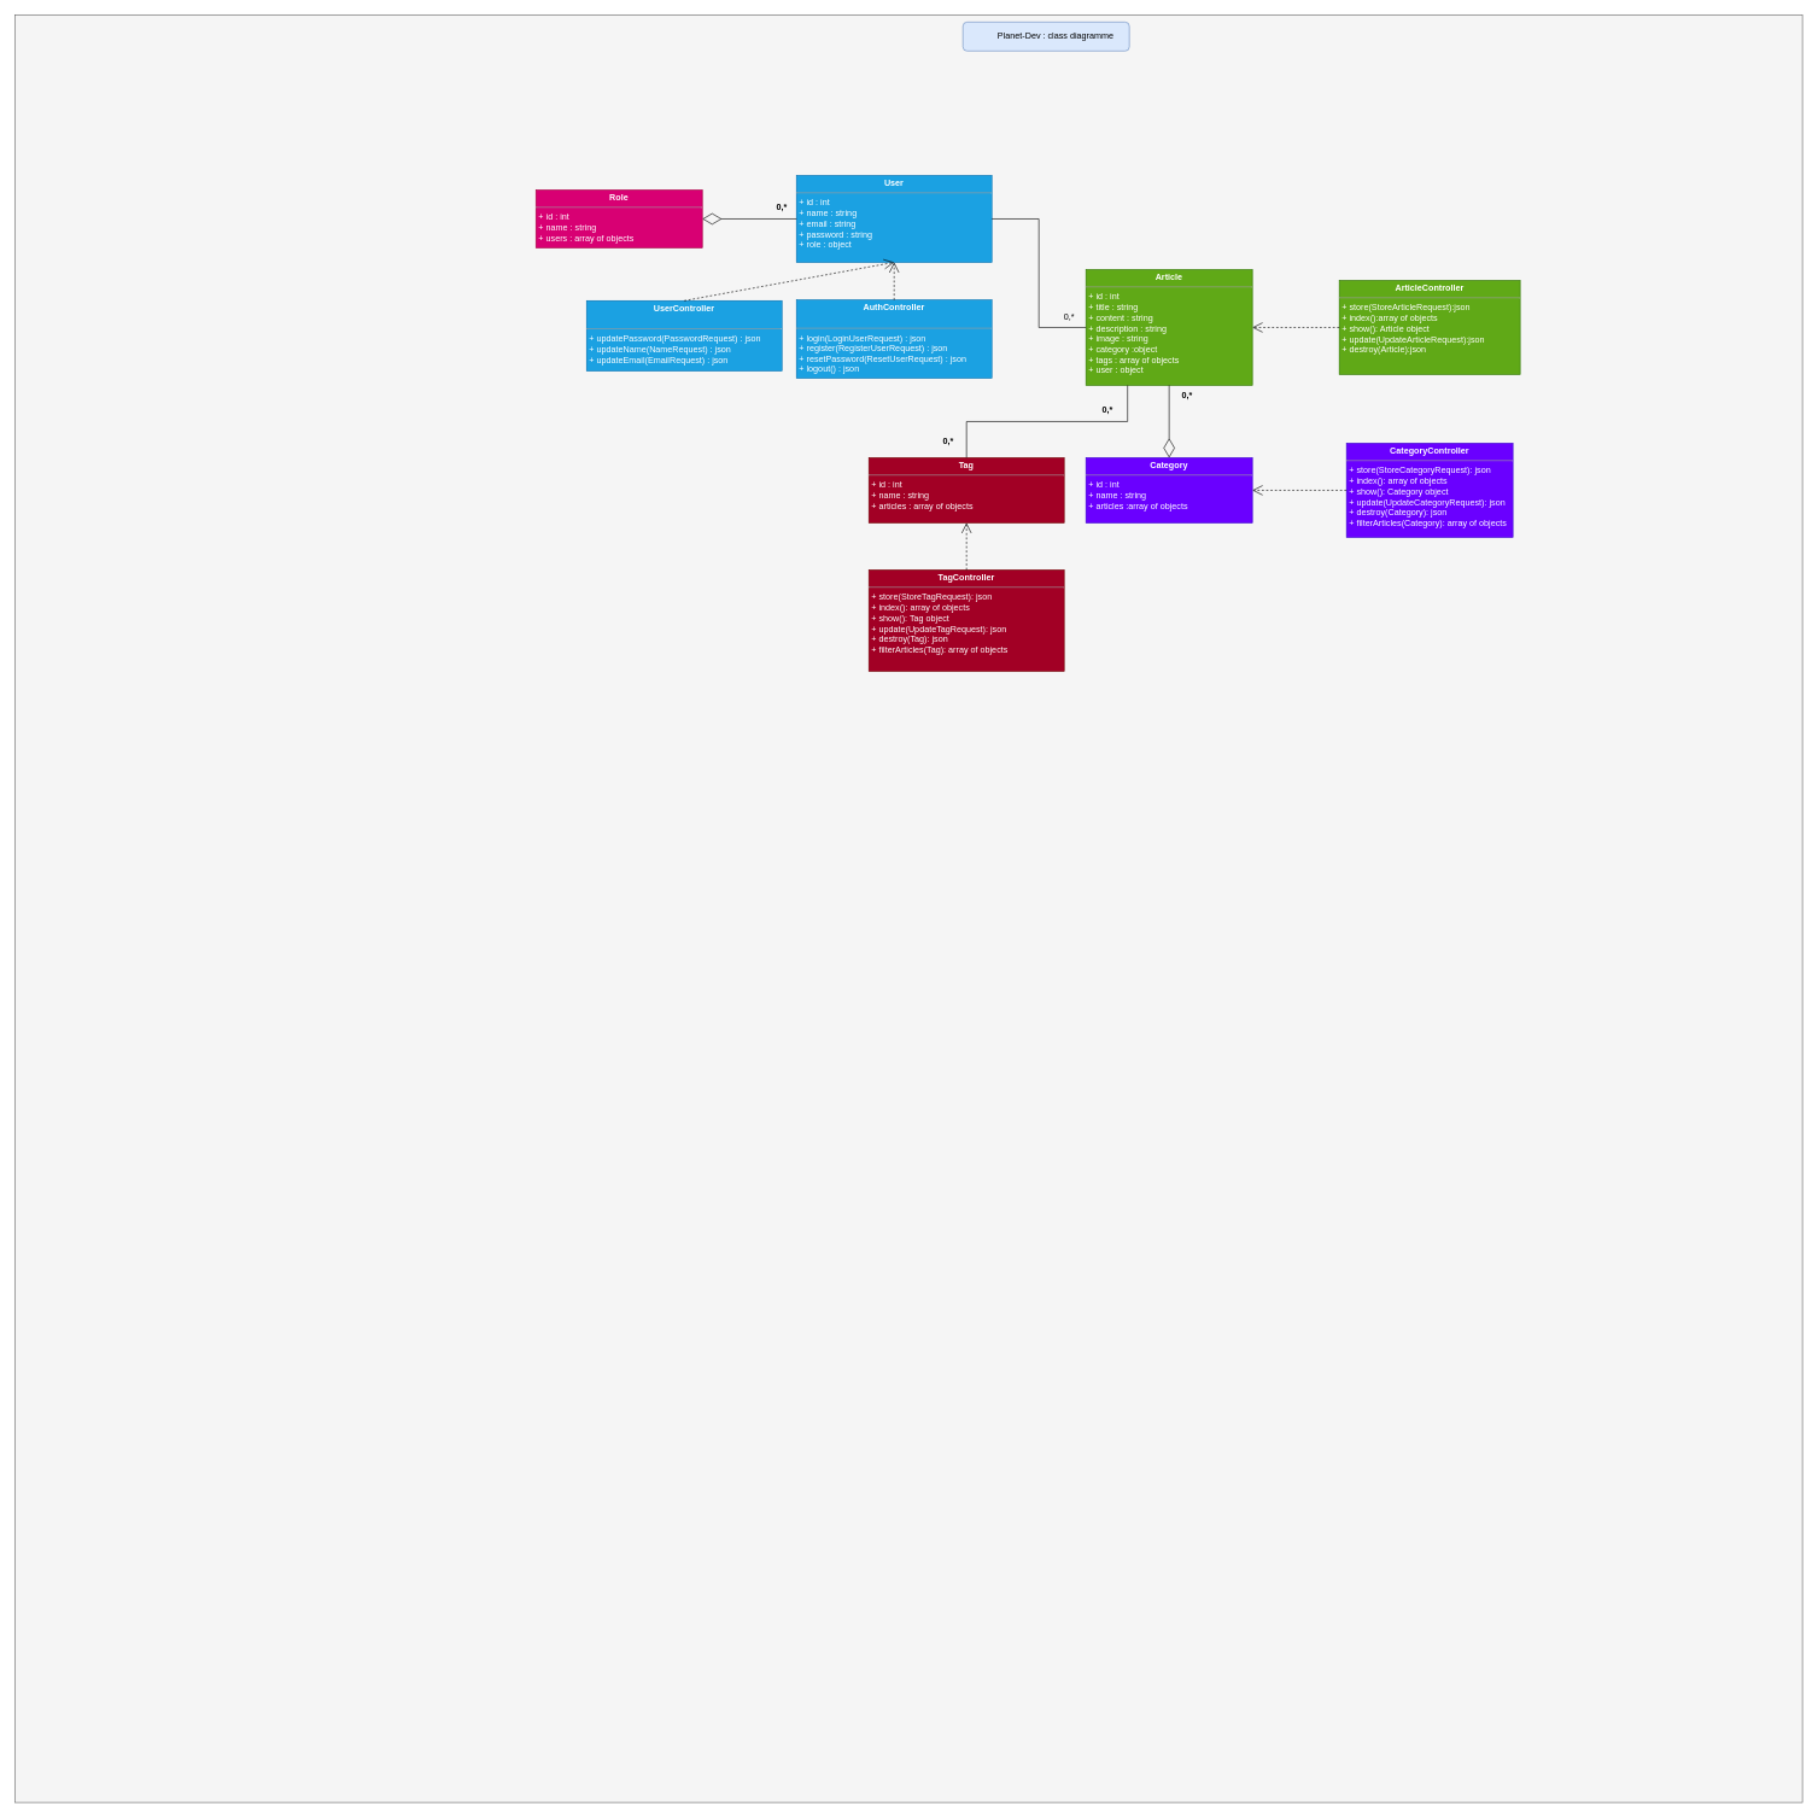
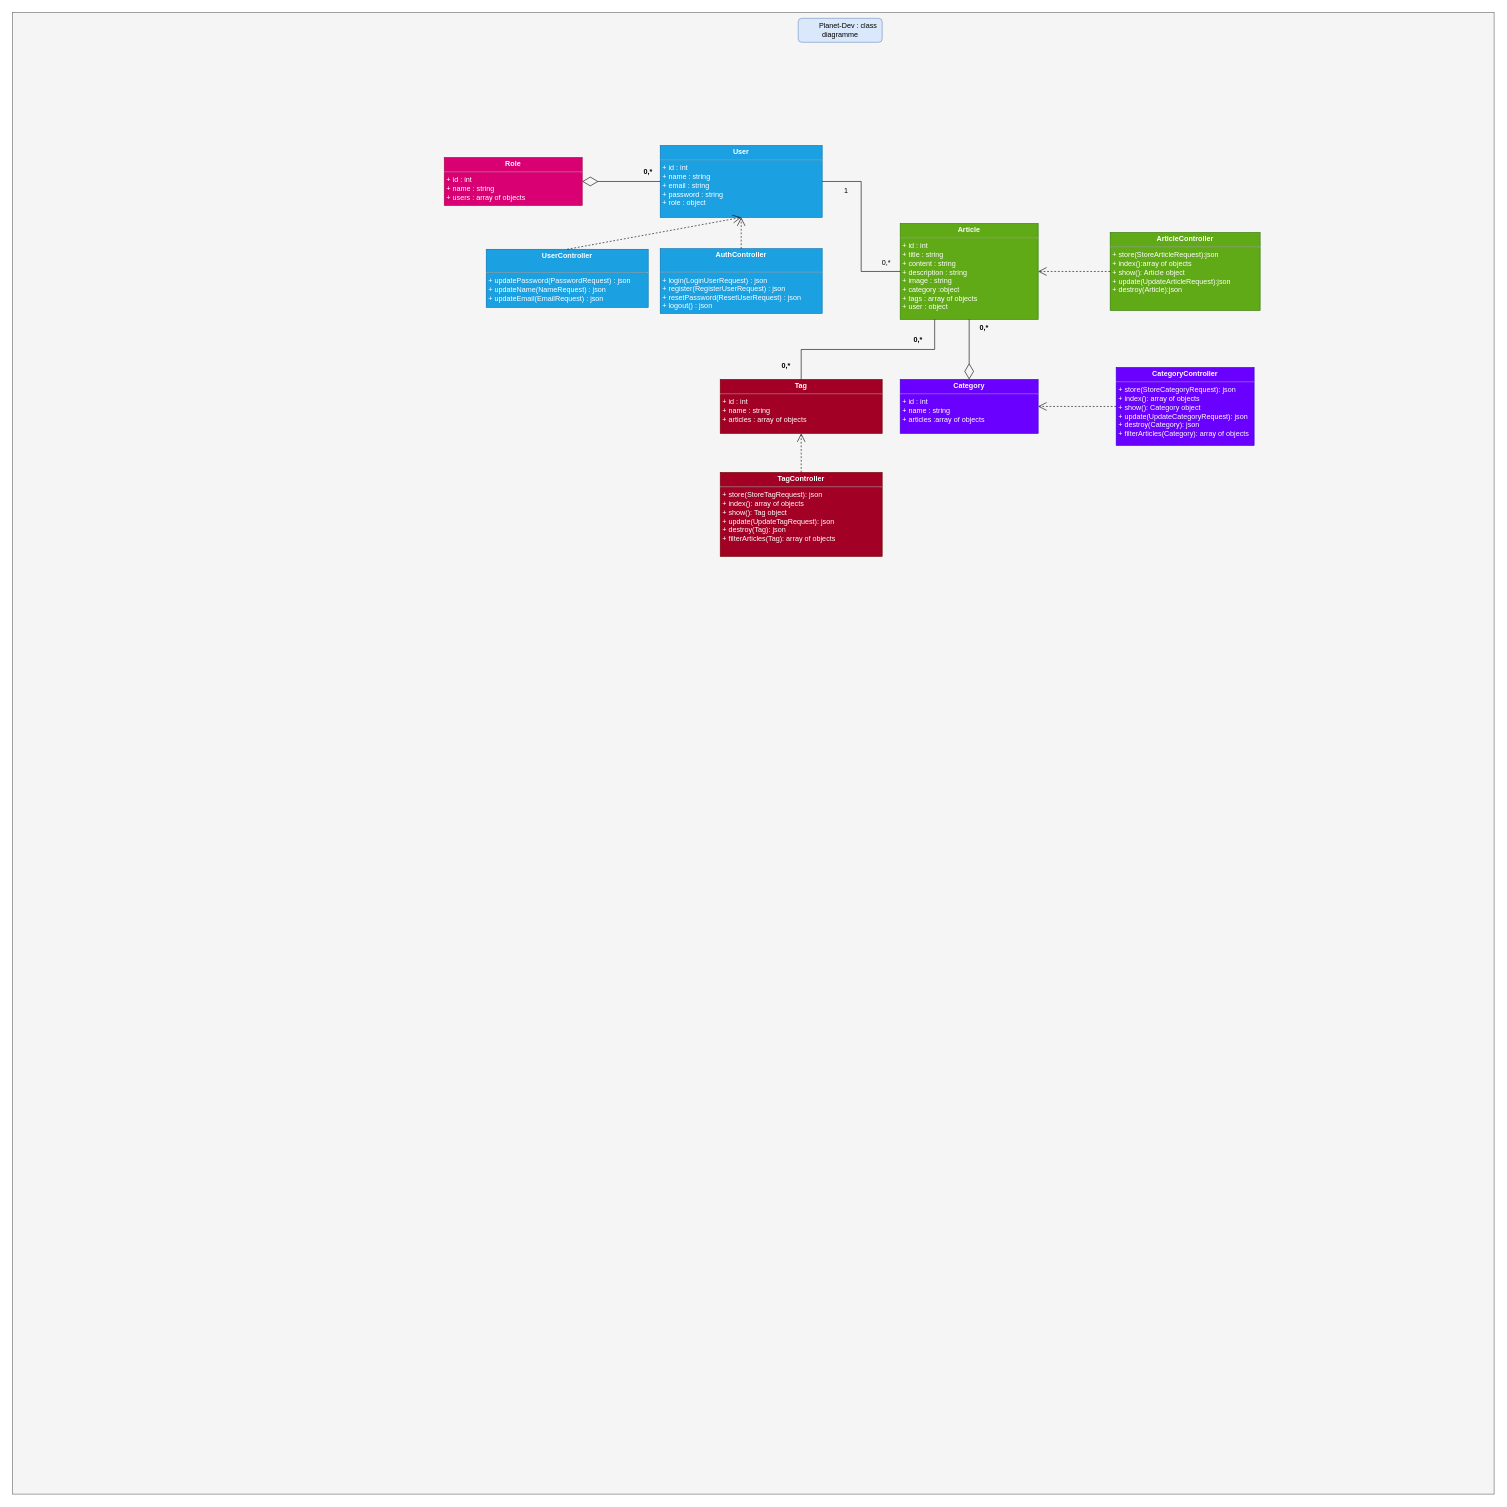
  <mxCell id="0" />
  <mxCell id="1" parent="0" />
  <mxCell id="2" value="" style="whiteSpace=wrap;html=1;aspect=fixed;fillColor=#f5f5f5;fontColor=#333333;strokeColor=#666666;" vertex="1" parent="1"><mxGeometry x="20" y="20" width="2470" height="2470" as="geometry" /></mxCell>
- <mxCell id="3" value="&lt;span style=&quot;white-space: pre;&quot;&gt;&#09;&lt;/span&gt;Planet-Dev : class diagramme" style="rounded=1;whiteSpace=wrap;html=1;fillColor=#dae8fc;strokeColor=#6c8ebf;" vertex="1" parent="1"><mxGeometry x="1330" y="30" width="230" height="40" as="geometry" /></mxCell>
+ <mxCell id="3" value="&lt;span style=&quot;white-space: pre;&quot;&gt;&#09;&lt;/span&gt;Planet-Dev : class diagramme" style="rounded=1;whiteSpace=wrap;html=1;fillColor=#dae8fc;strokeColor=#6c8ebf;" vertex="1" parent="1"><mxGeometry x="1330" y="30" width="140" height="40" as="geometry" /></mxCell>
  <mxCell id="4" value="" style="group" vertex="1" connectable="0" parent="1"><mxGeometry x="740" y="242" width="1360" height="730" as="geometry" /></mxCell>
  <mxCell id="5" value="&lt;p style=&quot;margin:0px;margin-top:4px;text-align:center;&quot;&gt;&lt;b&gt;Article&lt;/b&gt;&lt;/p&gt;&lt;hr size=&quot;1&quot;&gt;&lt;p style=&quot;margin:0px;margin-left:4px;&quot;&gt;+ id : int&lt;/p&gt;&lt;p style=&quot;margin:0px;margin-left:4px;&quot;&gt;+ title : string&lt;/p&gt;&lt;p style=&quot;margin:0px;margin-left:4px;&quot;&gt;+ content : string&lt;/p&gt;&lt;p style=&quot;margin:0px;margin-left:4px;&quot;&gt;+ description : string&lt;/p&gt;&lt;p style=&quot;margin:0px;margin-left:4px;&quot;&gt;+ image : string&lt;/p&gt;&lt;p style=&quot;margin:0px;margin-left:4px;&quot;&gt;+ category :object&lt;/p&gt;&lt;p style=&quot;margin:0px;margin-left:4px;&quot;&gt;+ tags : array of objects&lt;/p&gt;&lt;p style=&quot;margin:0px;margin-left:4px;&quot;&gt;+ user : object&lt;/p&gt;" style="verticalAlign=top;align=left;overflow=fill;fontSize=12;fontFamily=Helvetica;html=1;fillColor=#60a917;strokeColor=#2D7600;fontColor=#ffffff;" vertex="1" parent="4"><mxGeometry x="760" y="130" width="230" height="160" as="geometry" /></mxCell>
  <mxCell id="6" value="&lt;p style=&quot;margin:0px;margin-top:4px;text-align:center;&quot;&gt;&lt;b&gt;CategoryController&lt;/b&gt;&lt;/p&gt;&lt;hr size=&quot;1&quot;&gt;&lt;p style=&quot;border-color: var(--border-color); margin: 0px 0px 0px 4px;&quot;&gt;+ store(StoreCategoryRequest): json&lt;/p&gt;&lt;p style=&quot;border-color: var(--border-color); margin: 0px 0px 0px 4px;&quot;&gt;+ index(): array of objects&lt;/p&gt;&lt;p style=&quot;border-color: var(--border-color); margin: 0px 0px 0px 4px;&quot;&gt;+ show(): Category object&lt;/p&gt;&lt;p style=&quot;border-color: var(--border-color); margin: 0px 0px 0px 4px;&quot;&gt;+ update(UpdateCategoryRequest): json&lt;/p&gt;&lt;p style=&quot;border-color: var(--border-color); margin: 0px 0px 0px 4px;&quot;&gt;+ destroy(Category): json&lt;/p&gt;&lt;p style=&quot;border-color: var(--border-color); margin: 0px 0px 0px 4px;&quot;&gt;+ filterArticles(Category): array of objects&lt;/p&gt;" style="verticalAlign=top;align=left;overflow=fill;fontSize=12;fontFamily=Helvetica;html=1;fillColor=#6a00ff;fontColor=#ffffff;strokeColor=#3700CC;" vertex="1" parent="4"><mxGeometry x="1120" y="370" width="230" height="130" as="geometry" /></mxCell>
  <mxCell id="7" value="&lt;p style=&quot;margin:0px;margin-top:4px;text-align:center;&quot;&gt;&lt;b&gt;ArticleController&lt;/b&gt;&lt;/p&gt;&lt;hr size=&quot;1&quot;&gt;&lt;p style=&quot;margin:0px;margin-left:4px;&quot;&gt;+ store(StoreArticleRequest):json&lt;/p&gt;&lt;p style=&quot;margin:0px;margin-left:4px;&quot;&gt;+ index():array of objects&lt;/p&gt;&lt;p style=&quot;margin:0px;margin-left:4px;&quot;&gt;+ show(): Article object&lt;/p&gt;&lt;p style=&quot;margin:0px;margin-left:4px;&quot;&gt;+ update(UpdateArticleRequest):json&lt;/p&gt;&lt;p style=&quot;margin:0px;margin-left:4px;&quot;&gt;+ destroy(Article):json&lt;/p&gt;" style="verticalAlign=top;align=left;overflow=fill;fontSize=12;fontFamily=Helvetica;html=1;fillColor=#60a917;fontColor=#ffffff;strokeColor=#2D7600;" vertex="1" parent="4"><mxGeometry x="1110" y="145" width="250" height="130" as="geometry" /></mxCell>
  <mxCell id="8" value="&lt;p style=&quot;margin:0px;margin-top:4px;text-align:center;&quot;&gt;&lt;b&gt;Category&lt;/b&gt;&lt;/p&gt;&lt;hr size=&quot;1&quot;&gt;&lt;p style=&quot;margin:0px;margin-left:4px;&quot;&gt;+ id : int&lt;/p&gt;&lt;p style=&quot;margin:0px;margin-left:4px;&quot;&gt;+ name : string&lt;/p&gt;&lt;p style=&quot;margin:0px;margin-left:4px;&quot;&gt;+ articles :array of objects&lt;/p&gt;" style="verticalAlign=top;align=left;overflow=fill;fontSize=12;fontFamily=Helvetica;html=1;fillColor=#6a00ff;fontColor=#ffffff;strokeColor=#3700CC;" vertex="1" parent="4"><mxGeometry x="760" y="390" width="230" height="90" as="geometry" /></mxCell>
  <mxCell id="9" value="&lt;p style=&quot;margin:0px;margin-top:4px;text-align:center;&quot;&gt;&lt;b&gt;Tag&lt;/b&gt;&lt;/p&gt;&lt;hr size=&quot;1&quot;&gt;&lt;p style=&quot;margin:0px;margin-left:4px;&quot;&gt;+ id : int&lt;/p&gt;&lt;p style=&quot;margin:0px;margin-left:4px;&quot;&gt;+ name : string&lt;/p&gt;&lt;p style=&quot;margin:0px;margin-left:4px;&quot;&gt;+ articles : array of objects&lt;/p&gt;" style="verticalAlign=top;align=left;overflow=fill;fontSize=12;fontFamily=Helvetica;html=1;fillColor=#a20025;fontColor=#ffffff;strokeColor=#6F0000;" vertex="1" parent="4"><mxGeometry x="460" y="390" width="270" height="90" as="geometry" /></mxCell>
  <mxCell id="10" value="&lt;p style=&quot;margin:0px;margin-top:4px;text-align:center;&quot;&gt;&lt;b&gt;AuthController&lt;/b&gt;&lt;/p&gt;&lt;p style=&quot;margin:0px;margin-left:4px;&quot;&gt;&lt;br&gt;&lt;/p&gt;&lt;hr size=&quot;1&quot;&gt;&lt;p style=&quot;margin:0px;margin-left:4px;&quot;&gt;+ login(LoginUserRequest) : json&lt;/p&gt;&lt;p style=&quot;margin:0px;margin-left:4px;&quot;&gt;+ register(RegisterUserRequest) : json&lt;/p&gt;&lt;p style=&quot;margin:0px;margin-left:4px;&quot;&gt;+ resetPassword(ResetUserRequest) : json&lt;/p&gt;&lt;p style=&quot;margin:0px;margin-left:4px;&quot;&gt;+ logout() : json&lt;/p&gt;" style="verticalAlign=top;align=left;overflow=fill;fontSize=12;fontFamily=Helvetica;html=1;fillColor=#1ba1e2;fontColor=#ffffff;strokeColor=#006EAF;" vertex="1" parent="4"><mxGeometry x="360" y="172" width="270" height="108" as="geometry" /></mxCell>
  <mxCell id="11" value="" style="endArrow=open;endSize=12;dashed=1;html=1;rounded=0;exitX=0;exitY=0.5;exitDx=0;exitDy=0;entryX=1;entryY=0.5;entryDx=0;entryDy=0;" edge="1" parent="4" source="7" target="5"><mxGeometry width="160" relative="1" as="geometry"><mxPoint x="1120" y="230" as="sourcePoint" /><mxPoint x="1280" y="230" as="targetPoint" /></mxGeometry></mxCell>
  <mxCell id="12" value="" style="endArrow=diamondThin;endFill=0;endSize=24;html=1;rounded=0;exitX=0.5;exitY=1;exitDx=0;exitDy=0;entryX=0.5;entryY=0;entryDx=0;entryDy=0;" edge="1" parent="4" source="5" target="8"><mxGeometry width="160" relative="1" as="geometry"><mxPoint x="1150" y="320" as="sourcePoint" /><mxPoint x="1310" y="320" as="targetPoint" /></mxGeometry></mxCell>
  <mxCell id="13" value="" style="endArrow=open;endSize=12;dashed=1;html=1;rounded=0;exitX=0;exitY=0.5;exitDx=0;exitDy=0;entryX=1;entryY=0.5;entryDx=0;entryDy=0;" edge="1" parent="4" source="6" target="8"><mxGeometry width="160" relative="1" as="geometry"><mxPoint x="1120" y="220" as="sourcePoint" /><mxPoint x="1000" y="220" as="targetPoint" /></mxGeometry></mxCell>
  <mxCell id="14" value="&lt;p style=&quot;margin:0px;margin-top:4px;text-align:center;&quot;&gt;&lt;b&gt;TagController&lt;/b&gt;&lt;/p&gt;&lt;hr size=&quot;1&quot;&gt;&lt;p style=&quot;border-color: var(--border-color); margin: 0px 0px 0px 4px;&quot;&gt;+ store(StoreTag&lt;span style=&quot;background-color: initial;&quot;&gt;Request): json&lt;/span&gt;&lt;/p&gt;&lt;p style=&quot;border-color: var(--border-color); margin: 0px 0px 0px 4px;&quot;&gt;+ index(): array of objects&lt;/p&gt;&lt;p style=&quot;border-color: var(--border-color); margin: 0px 0px 0px 4px;&quot;&gt;+ show(): Tag object&lt;/p&gt;&lt;p style=&quot;border-color: var(--border-color); margin: 0px 0px 0px 4px;&quot;&gt;+ update(UpdateTagRequest): json&lt;/p&gt;&lt;p style=&quot;border-color: var(--border-color); margin: 0px 0px 0px 4px;&quot;&gt;+ destroy(Tag): json&lt;/p&gt;&lt;p style=&quot;border-color: var(--border-color); margin: 0px 0px 0px 4px;&quot;&gt;+ filterArticles(Tag): array of objects&lt;/p&gt;" style="verticalAlign=top;align=left;overflow=fill;fontSize=12;fontFamily=Helvetica;html=1;fillColor=#a20025;fontColor=#ffffff;strokeColor=#6F0000;" vertex="1" parent="4"><mxGeometry x="460" y="545" width="270" height="140" as="geometry" /></mxCell>
  <mxCell id="15" value="&lt;p style=&quot;margin:0px;margin-top:4px;text-align:center;&quot;&gt;&lt;b&gt;User&lt;/b&gt;&lt;/p&gt;&lt;hr size=&quot;1&quot;&gt;&lt;p style=&quot;margin:0px;margin-left:4px;&quot;&gt;+ id : int&amp;nbsp;&lt;/p&gt;&lt;p style=&quot;margin:0px;margin-left:4px;&quot;&gt;+ name : string&lt;/p&gt;&lt;p style=&quot;margin:0px;margin-left:4px;&quot;&gt;+ email : string&lt;/p&gt;&lt;p style=&quot;margin:0px;margin-left:4px;&quot;&gt;+ password : string&lt;/p&gt;&lt;p style=&quot;margin:0px;margin-left:4px;&quot;&gt;+ role : object&lt;/p&gt;" style="verticalAlign=top;align=left;overflow=fill;fontSize=12;fontFamily=Helvetica;html=1;fillColor=#1ba1e2;fontColor=#ffffff;strokeColor=#006EAF;" vertex="1" parent="4"><mxGeometry x="360" width="270" height="120" as="geometry" /></mxCell>
  <mxCell id="16" value="" style="endArrow=none;html=1;rounded=0;edgeStyle=orthogonalEdgeStyle;entryX=0.25;entryY=1;entryDx=0;entryDy=0;exitX=0.5;exitY=0;exitDx=0;exitDy=0;" edge="1" parent="4" source="9" target="5"><mxGeometry width="50" height="50" relative="1" as="geometry"><mxPoint x="820" y="420" as="sourcePoint" /><mxPoint x="870" y="370" as="targetPoint" /></mxGeometry></mxCell>
  <mxCell id="17" value="0,*" style="text;align=center;fontStyle=1;verticalAlign=middle;spacingLeft=3;spacingRight=3;strokeColor=none;rotatable=0;points=[[0,0.5],[1,0.5]];portConstraint=eastwest;" vertex="1" parent="4"><mxGeometry x="530" y="354" width="80" height="26" as="geometry" /></mxCell>
  <mxCell id="18" value="0,*" style="text;align=center;fontStyle=1;verticalAlign=middle;spacingLeft=3;spacingRight=3;strokeColor=none;rotatable=0;points=[[0,0.5],[1,0.5]];portConstraint=eastwest;" vertex="1" parent="4"><mxGeometry x="750" y="310" width="80" height="26" as="geometry" /></mxCell>
  <mxCell id="19" value="" style="endArrow=none;html=1;rounded=0;entryX=0;entryY=0.5;entryDx=0;entryDy=0;exitX=1;exitY=0.5;exitDx=0;exitDy=0;edgeStyle=orthogonalEdgeStyle;" edge="1" parent="4" source="15" target="5"><mxGeometry width="50" height="50" relative="1" as="geometry"><mxPoint x="600" y="400" as="sourcePoint" /><mxPoint x="650" y="350" as="targetPoint" /></mxGeometry></mxCell>
+ <mxCell id="20" value="1" style="text;html=1;strokeColor=none;fillColor=none;align=center;verticalAlign=middle;whiteSpace=wrap;rounded=0;" vertex="1" parent="4"><mxGeometry x="640" y="60" width="60" height="30" as="geometry" /></mxCell>
  <mxCell id="21" value="0,*" style="text;html=1;strokeColor=none;fillColor=none;align=center;verticalAlign=middle;whiteSpace=wrap;rounded=0;" vertex="1" parent="4"><mxGeometry x="707" y="181" width="60" height="30" as="geometry" /></mxCell>
  <mxCell id="22" value="&lt;p style=&quot;margin:0px;margin-top:4px;text-align:center;&quot;&gt;&lt;b&gt;UserController&lt;/b&gt;&lt;/p&gt;&lt;p style=&quot;margin:0px;margin-left:4px;&quot;&gt;&lt;br&gt;&lt;/p&gt;&lt;hr size=&quot;1&quot;&gt;&lt;p style=&quot;margin:0px;margin-left:4px;&quot;&gt;+ updatePassword(PasswordRequest) : json&lt;/p&gt;&lt;p style=&quot;margin:0px;margin-left:4px;&quot;&gt;+ updateName(NameRequest) : json&lt;/p&gt;&lt;p style=&quot;margin:0px;margin-left:4px;&quot;&gt;+ updateEmail(EmailRequest) : json&lt;/p&gt;" style="verticalAlign=top;align=left;overflow=fill;fontSize=12;fontFamily=Helvetica;html=1;fillColor=#1ba1e2;fontColor=#ffffff;strokeColor=#006EAF;" vertex="1" parent="4"><mxGeometry x="70" y="173" width="270" height="97" as="geometry" /></mxCell>
  <mxCell id="23" value="" style="endArrow=open;endSize=12;dashed=1;html=1;rounded=0;exitX=0.5;exitY=0;exitDx=0;exitDy=0;entryX=0.5;entryY=1;entryDx=0;entryDy=0;" edge="1" parent="4" source="10" target="15"><mxGeometry width="160" relative="1" as="geometry"><mxPoint x="1120" y="220" as="sourcePoint" /><mxPoint x="1000" y="220" as="targetPoint" /></mxGeometry></mxCell>
  <mxCell id="24" value="" style="endArrow=open;endSize=12;dashed=1;html=1;rounded=0;exitX=0.5;exitY=0;exitDx=0;exitDy=0;entryX=0.5;entryY=1;entryDx=0;entryDy=0;" edge="1" parent="4" source="22" target="15"><mxGeometry width="160" relative="1" as="geometry"><mxPoint x="505" y="182" as="sourcePoint" /><mxPoint x="505" y="130" as="targetPoint" /></mxGeometry></mxCell>
  <mxCell id="25" value="0,*" style="text;align=center;fontStyle=1;verticalAlign=middle;spacingLeft=3;spacingRight=3;strokeColor=none;rotatable=0;points=[[0,0.5],[1,0.5]];portConstraint=eastwest;" vertex="1" parent="4"><mxGeometry x="860" y="290" width="80" height="26" as="geometry" /></mxCell>
  <mxCell id="26" value="&lt;p style=&quot;margin:0px;margin-top:4px;text-align:center;&quot;&gt;&lt;b&gt;Role&lt;/b&gt;&lt;/p&gt;&lt;hr size=&quot;1&quot;&gt;&lt;p style=&quot;margin:0px;margin-left:4px;&quot;&gt;+ id : int&amp;nbsp;&lt;/p&gt;&lt;p style=&quot;margin:0px;margin-left:4px;&quot;&gt;+ name : string&lt;/p&gt;&lt;p style=&quot;margin:0px;margin-left:4px;&quot;&gt;+ users : array of objects&lt;/p&gt;" style="verticalAlign=top;align=left;overflow=fill;fontSize=12;fontFamily=Helvetica;html=1;fillColor=#d80073;fontColor=#ffffff;strokeColor=#A50040;" vertex="1" parent="4"><mxGeometry y="20" width="230" height="80" as="geometry" /></mxCell>
  <mxCell id="27" value="" style="endArrow=diamondThin;endFill=0;endSize=24;html=1;rounded=0;exitX=0;exitY=0.5;exitDx=0;exitDy=0;entryX=1;entryY=0.5;entryDx=0;entryDy=0;" edge="1" target="26" parent="4"><mxGeometry width="160" relative="1" as="geometry"><mxPoint x="360" y="60" as="sourcePoint" /><mxPoint x="210" y="160" as="targetPoint" /></mxGeometry></mxCell>
  <mxCell id="28" value="0,*" style="text;align=center;fontStyle=1;verticalAlign=middle;spacingLeft=3;spacingRight=3;strokeColor=none;rotatable=0;points=[[0,0.5],[1,0.5]];portConstraint=eastwest;" vertex="1" parent="4"><mxGeometry x="300" y="30" width="80" height="26" as="geometry" /></mxCell>
  <mxCell id="29" value="" style="endArrow=open;endSize=12;dashed=1;html=1;rounded=0;exitX=0.5;exitY=0;exitDx=0;exitDy=0;entryX=0.5;entryY=1;entryDx=0;entryDy=0;" edge="1" parent="4" source="14" target="9"><mxGeometry width="160" relative="1" as="geometry"><mxPoint x="1130" y="445" as="sourcePoint" /><mxPoint x="1000" y="445" as="targetPoint" /></mxGeometry></mxCell>
